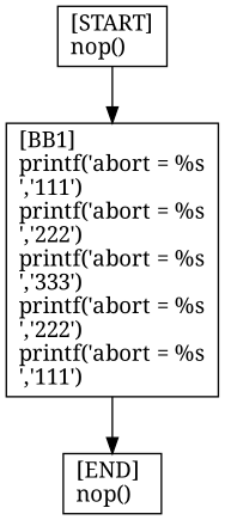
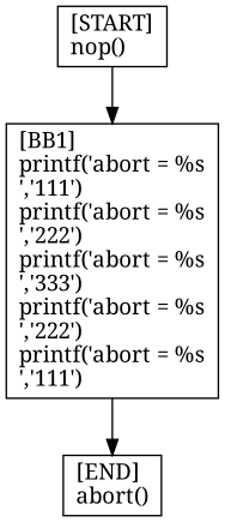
  digraph {
    fontname="Noto Serif"
    node [shape=box fontname="Noto Serif"]
    edge [fontname="Noto Serif"]
-   n1 [label="[END]\lnop()\l"]
+   n1 [label="[END]\labort()\l"]
    n2 [label="[START]\lnop()\l"]
    n3 [label="[BB1]\lprintf('abort = %s\n','111')\lprintf('abort = %s\n','222')\lprintf('abort = %s\n','333')\lprintf('abort = %s\n','222')\lprintf('abort = %s\n','111')\l"]
    n2 -> n3
    n3 -> n1
  }
